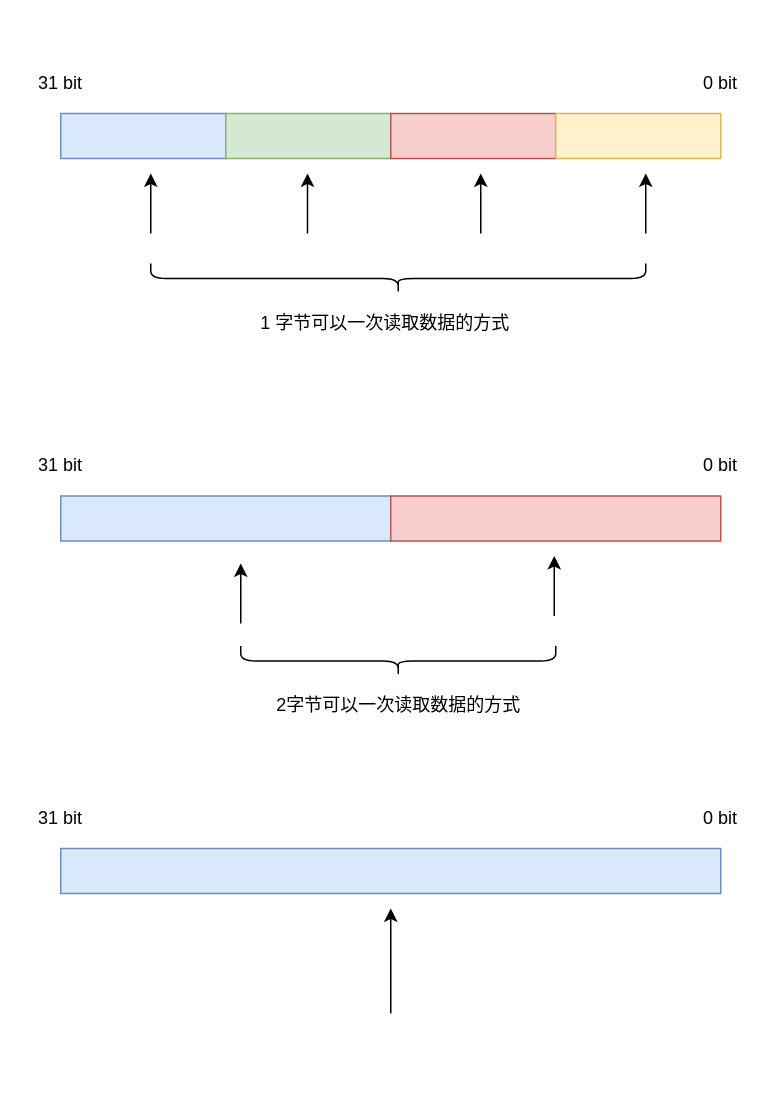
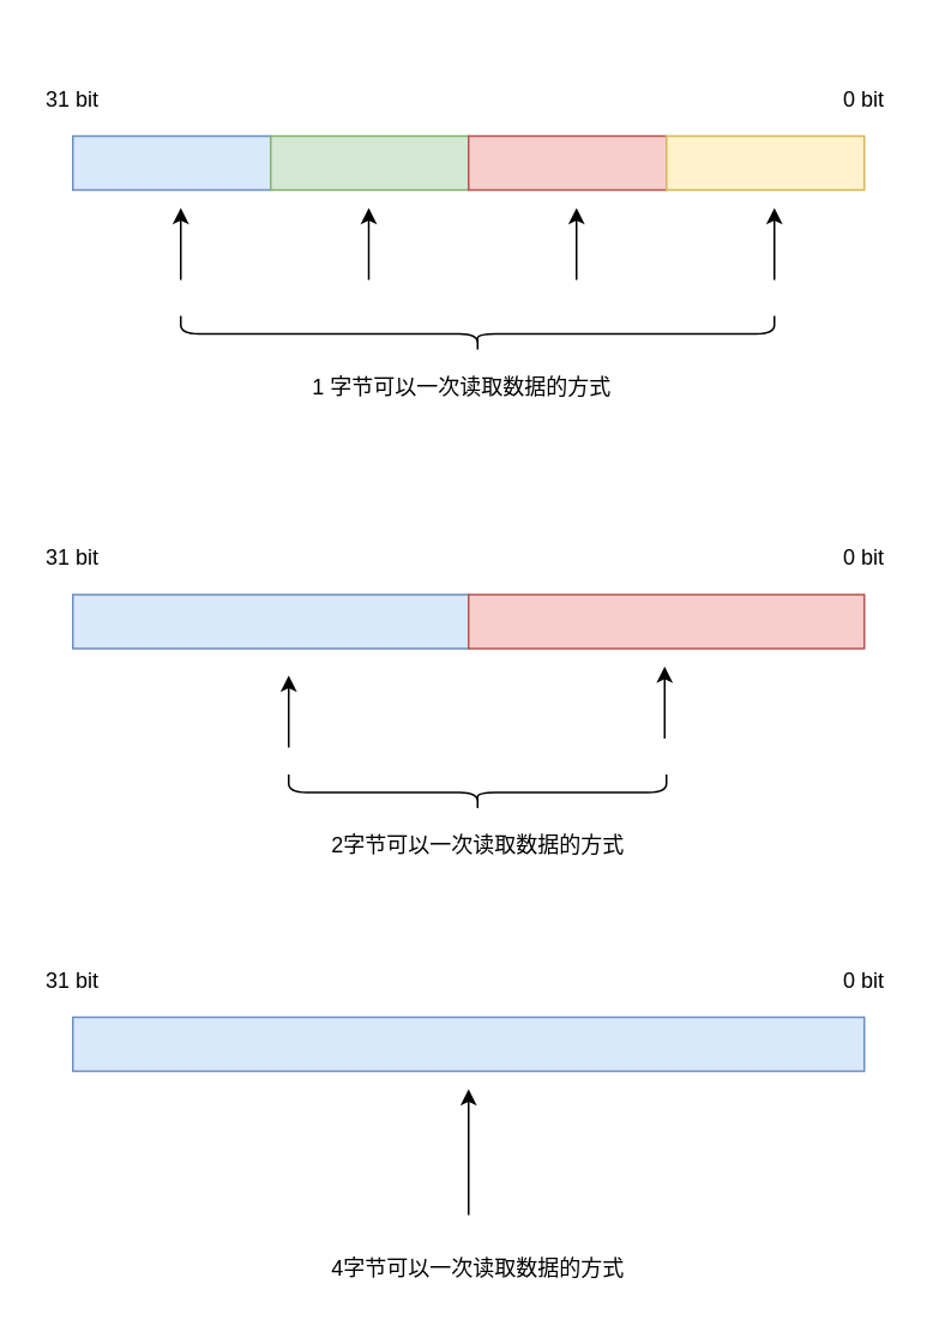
  <mxCell id="0" />
  <mxCell id="1" parent="0" />
  <mxCell id="2" value="" style="rounded=0;whiteSpace=wrap;html=1;fillColor=#dae8fc;strokeColor=#6c8ebf;" vertex="1" parent="1"><mxGeometry x="40" y="75" width="110" height="30" as="geometry" /></mxCell>
  <mxCell id="3" value="" style="rounded=0;whiteSpace=wrap;html=1;fillColor=#d5e8d4;strokeColor=#82b366;" vertex="1" parent="1"><mxGeometry x="150" y="75" width="110" height="30" as="geometry" /></mxCell>
  <mxCell id="4" value="" style="rounded=0;whiteSpace=wrap;html=1;fillColor=#f8cecc;strokeColor=#b85450;" vertex="1" parent="1"><mxGeometry x="260" y="75" width="110" height="30" as="geometry" /></mxCell>
  <mxCell id="5" value="" style="rounded=0;whiteSpace=wrap;html=1;fillColor=#fff2cc;strokeColor=#d6b656;" vertex="1" parent="1"><mxGeometry x="370" y="75" width="110" height="30" as="geometry" /></mxCell>
  <mxCell id="6" value="0 bit" style="text;html=1;strokeColor=none;fillColor=none;align=center;verticalAlign=middle;whiteSpace=wrap;rounded=0;" vertex="1" parent="1"><mxGeometry x="460" y="45" width="40" height="20" as="geometry" /></mxCell>
  <mxCell id="7" value="31 bit" style="text;html=1;strokeColor=none;fillColor=none;align=center;verticalAlign=middle;whiteSpace=wrap;rounded=0;" vertex="1" parent="1"><mxGeometry x="20" y="45" width="40" height="20" as="geometry" /></mxCell>
  <mxCell id="8" value="1 字节可以一次读取数据的方式" style="text;html=1;strokeColor=none;fillColor=none;align=center;verticalAlign=middle;whiteSpace=wrap;rounded=0;" vertex="1" parent="1"><mxGeometry x="170" y="205" width="172.5" height="20" as="geometry" /></mxCell>
  <mxCell id="9" value="" style="endArrow=classic;html=1;" edge="1" parent="1"><mxGeometry width="50" height="50" relative="1" as="geometry"><mxPoint x="100" y="155" as="sourcePoint" /><mxPoint x="100" y="115" as="targetPoint" /></mxGeometry></mxCell>
  <mxCell id="10" value="" style="endArrow=classic;html=1;" edge="1" parent="1"><mxGeometry width="50" height="50" relative="1" as="geometry"><mxPoint x="204.5" y="155" as="sourcePoint" /><mxPoint x="204.5" y="115" as="targetPoint" /></mxGeometry></mxCell>
  <mxCell id="11" value="" style="endArrow=classic;html=1;" edge="1" parent="1"><mxGeometry width="50" height="50" relative="1" as="geometry"><mxPoint x="320" y="155" as="sourcePoint" /><mxPoint x="320" y="115" as="targetPoint" /></mxGeometry></mxCell>
  <mxCell id="12" value="" style="endArrow=classic;html=1;" edge="1" parent="1"><mxGeometry width="50" height="50" relative="1" as="geometry"><mxPoint x="430" y="155" as="sourcePoint" /><mxPoint x="430" y="115" as="targetPoint" /></mxGeometry></mxCell>
  <mxCell id="13" value="" style="shape=curlyBracket;whiteSpace=wrap;html=1;rounded=1;rotation=-90;" vertex="1" parent="1"><mxGeometry x="255" y="20" width="20" height="330" as="geometry" /></mxCell>
  <mxCell id="14" value="" style="rounded=0;whiteSpace=wrap;html=1;fillColor=#dae8fc;strokeColor=#6c8ebf;" vertex="1" parent="1"><mxGeometry x="40" y="330" width="220" height="30" as="geometry" /></mxCell>
  <mxCell id="15" value="" style="rounded=0;whiteSpace=wrap;html=1;fillColor=#f8cecc;strokeColor=#b85450;" vertex="1" parent="1"><mxGeometry x="260" y="330" width="220" height="30" as="geometry" /></mxCell>
  <mxCell id="16" value="0 bit" style="text;html=1;strokeColor=none;fillColor=none;align=center;verticalAlign=middle;whiteSpace=wrap;rounded=0;" vertex="1" parent="1"><mxGeometry x="460" y="300" width="40" height="20" as="geometry" /></mxCell>
  <mxCell id="17" value="31 bit" style="text;html=1;strokeColor=none;fillColor=none;align=center;verticalAlign=middle;whiteSpace=wrap;rounded=0;" vertex="1" parent="1"><mxGeometry x="20" y="300" width="40" height="20" as="geometry" /></mxCell>
  <mxCell id="18" value="2字节可以一次读取数据的方式" style="text;html=1;strokeColor=none;fillColor=none;align=center;verticalAlign=middle;whiteSpace=wrap;rounded=0;" vertex="1" parent="1"><mxGeometry x="178.75" y="460" width="172.5" height="20" as="geometry" /></mxCell>
  <mxCell id="19" value="" style="endArrow=classic;html=1;" edge="1" parent="1"><mxGeometry width="50" height="50" relative="1" as="geometry"><mxPoint x="160" y="415" as="sourcePoint" /><mxPoint x="160" y="375" as="targetPoint" /></mxGeometry></mxCell>
  <mxCell id="20" value="" style="endArrow=classic;html=1;" edge="1" parent="1"><mxGeometry width="50" height="50" relative="1" as="geometry"><mxPoint x="369" y="410" as="sourcePoint" /><mxPoint x="369" y="370" as="targetPoint" /></mxGeometry></mxCell>
  <mxCell id="21" value="" style="shape=curlyBracket;whiteSpace=wrap;html=1;rounded=1;rotation=-90;" vertex="1" parent="1"><mxGeometry x="255" y="335" width="20" height="210" as="geometry" /></mxCell>
  <mxCell id="22" value="" style="rounded=0;whiteSpace=wrap;html=1;fillColor=#dae8fc;strokeColor=#6c8ebf;" vertex="1" parent="1"><mxGeometry x="40" y="565" width="440" height="30" as="geometry" /></mxCell>
  <mxCell id="23" value="0 bit" style="text;html=1;strokeColor=none;fillColor=none;align=center;verticalAlign=middle;whiteSpace=wrap;rounded=0;" vertex="1" parent="1"><mxGeometry x="460" y="535" width="40" height="20" as="geometry" /></mxCell>
  <mxCell id="24" value="31 bit" style="text;html=1;strokeColor=none;fillColor=none;align=center;verticalAlign=middle;whiteSpace=wrap;rounded=0;" vertex="1" parent="1"><mxGeometry x="20" y="535" width="40" height="20" as="geometry" /></mxCell>
+ <mxCell id="25" value="4字节可以一次读取数据的方式" style="text;html=1;strokeColor=none;fillColor=none;align=center;verticalAlign=middle;whiteSpace=wrap;rounded=0;" vertex="1" parent="1"><mxGeometry x="178.75" y="695" width="172.5" height="20" as="geometry" /></mxCell>
  <mxCell id="26" value="" style="endArrow=classic;html=1;" edge="1" parent="1"><mxGeometry width="50" height="50" relative="1" as="geometry"><mxPoint x="260" y="675" as="sourcePoint" /><mxPoint x="260" y="605" as="targetPoint" /></mxGeometry></mxCell>
